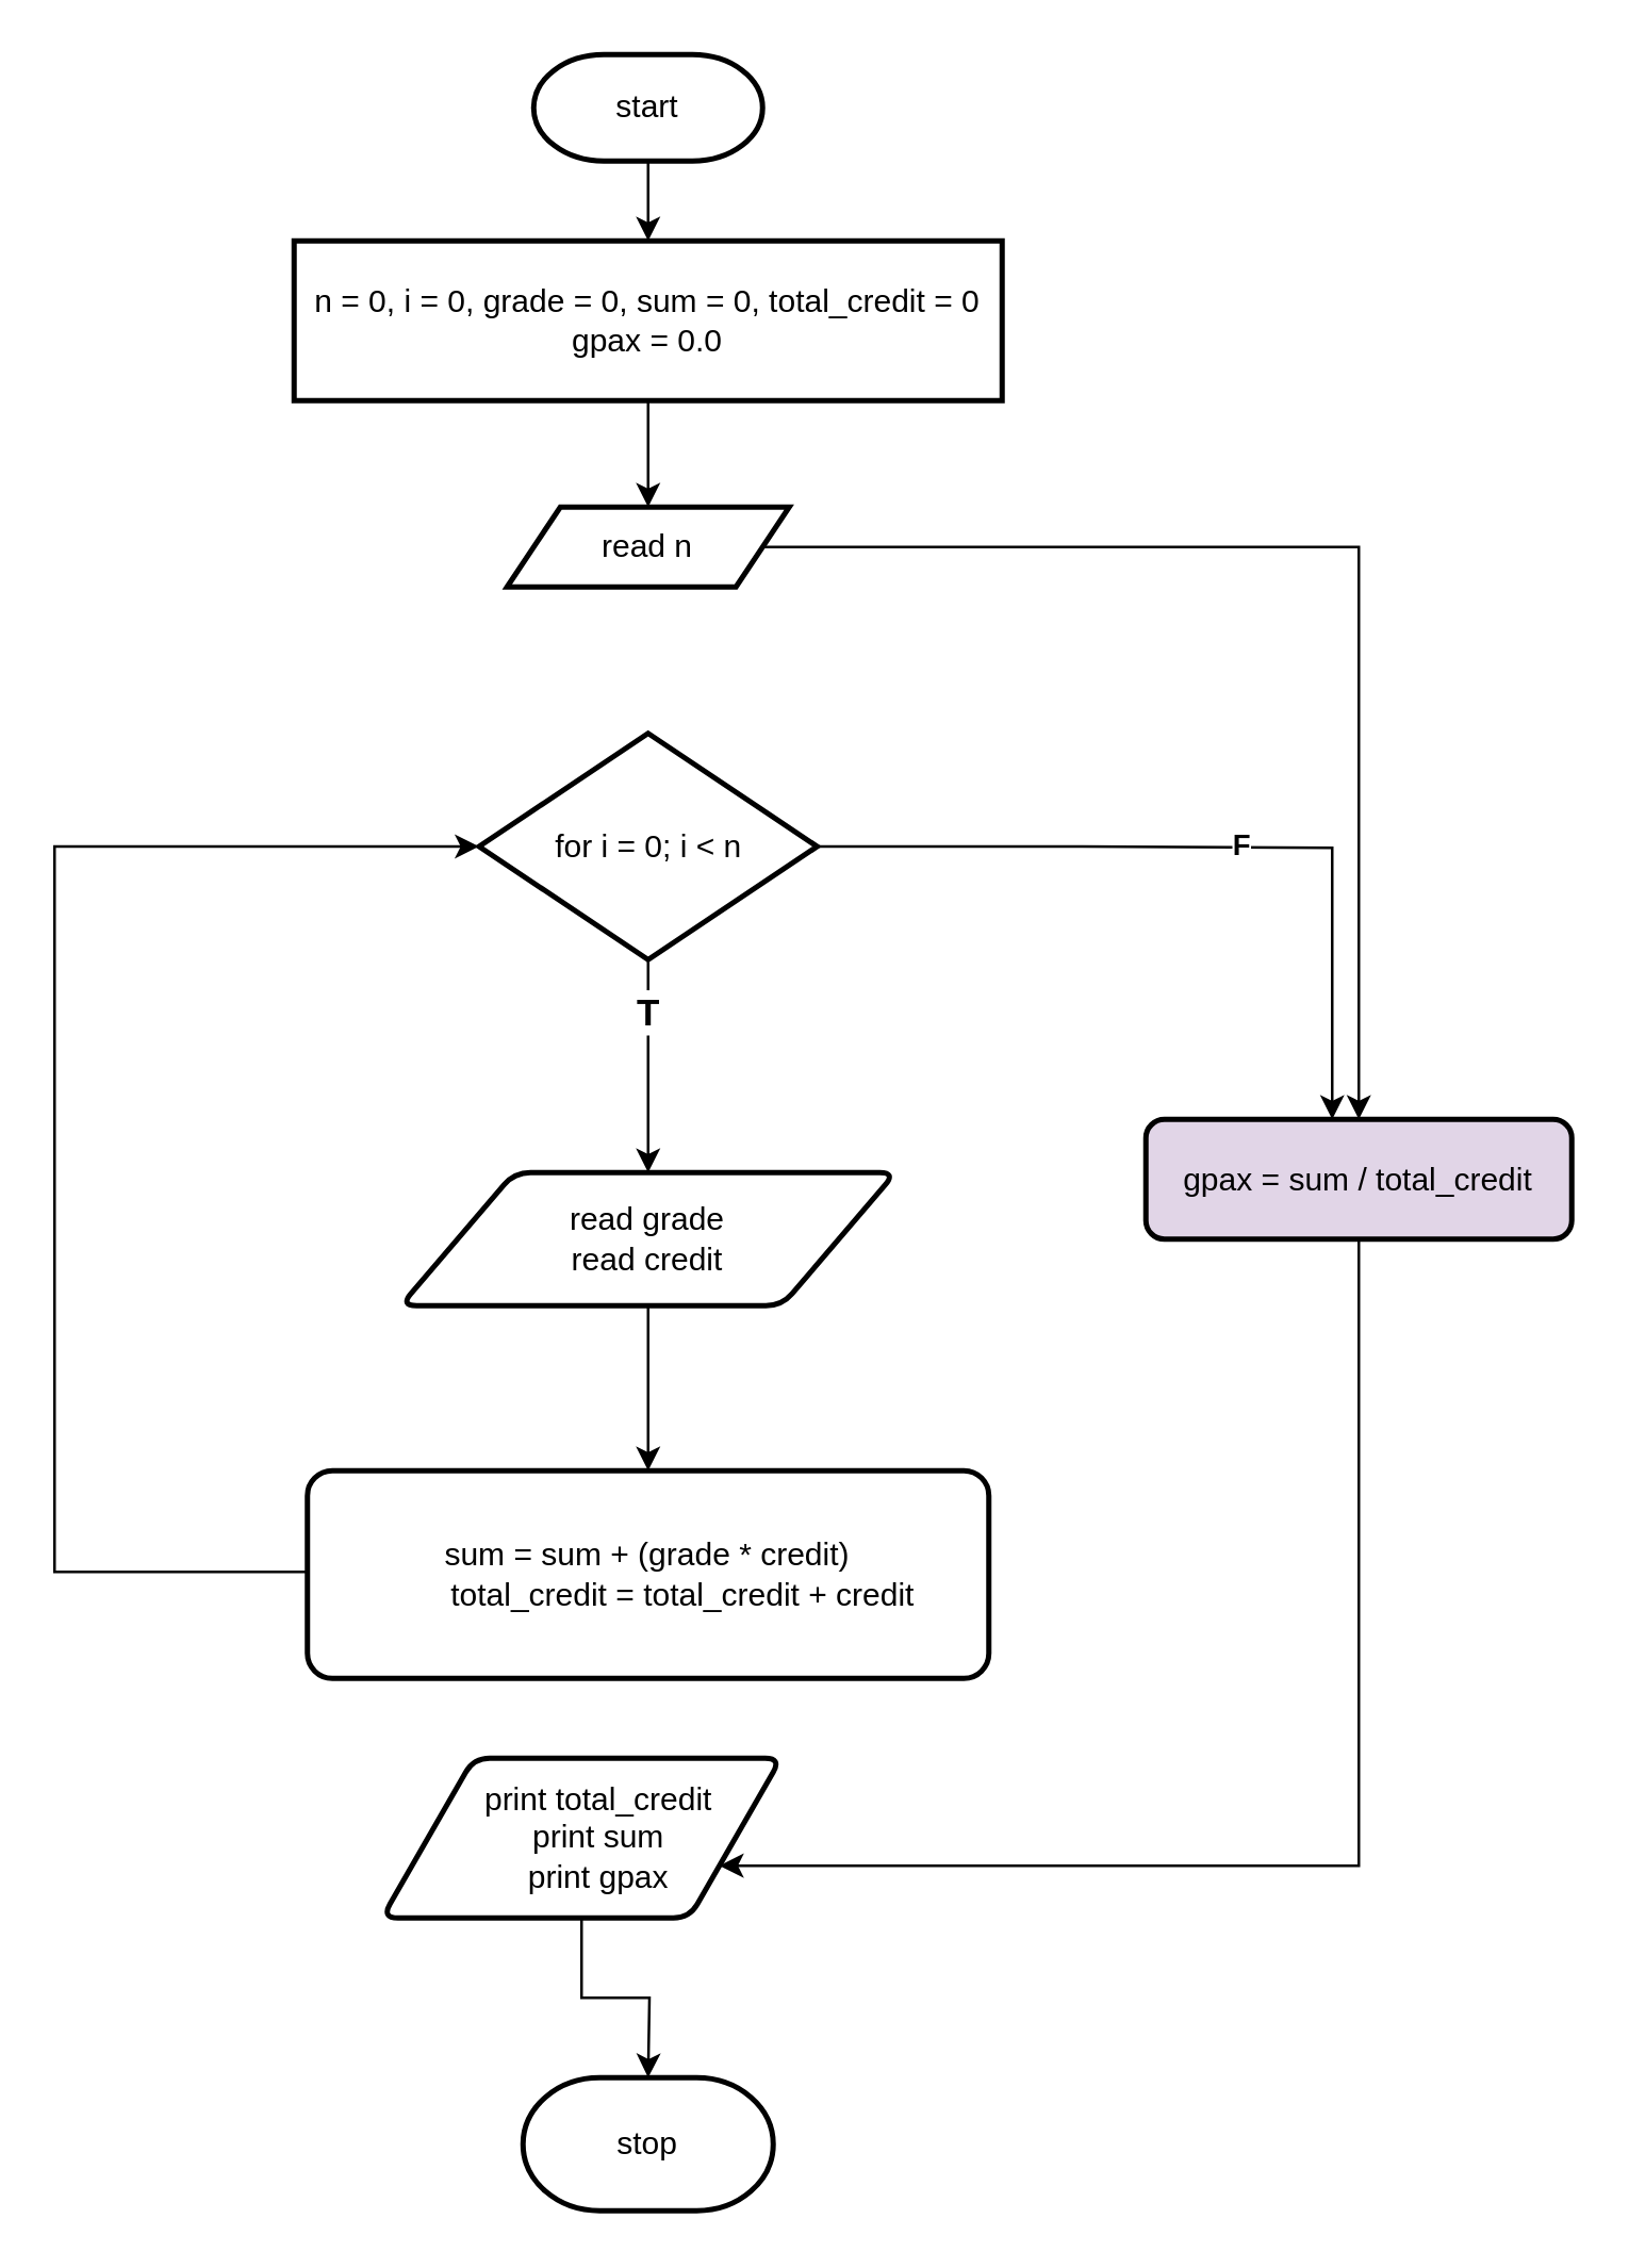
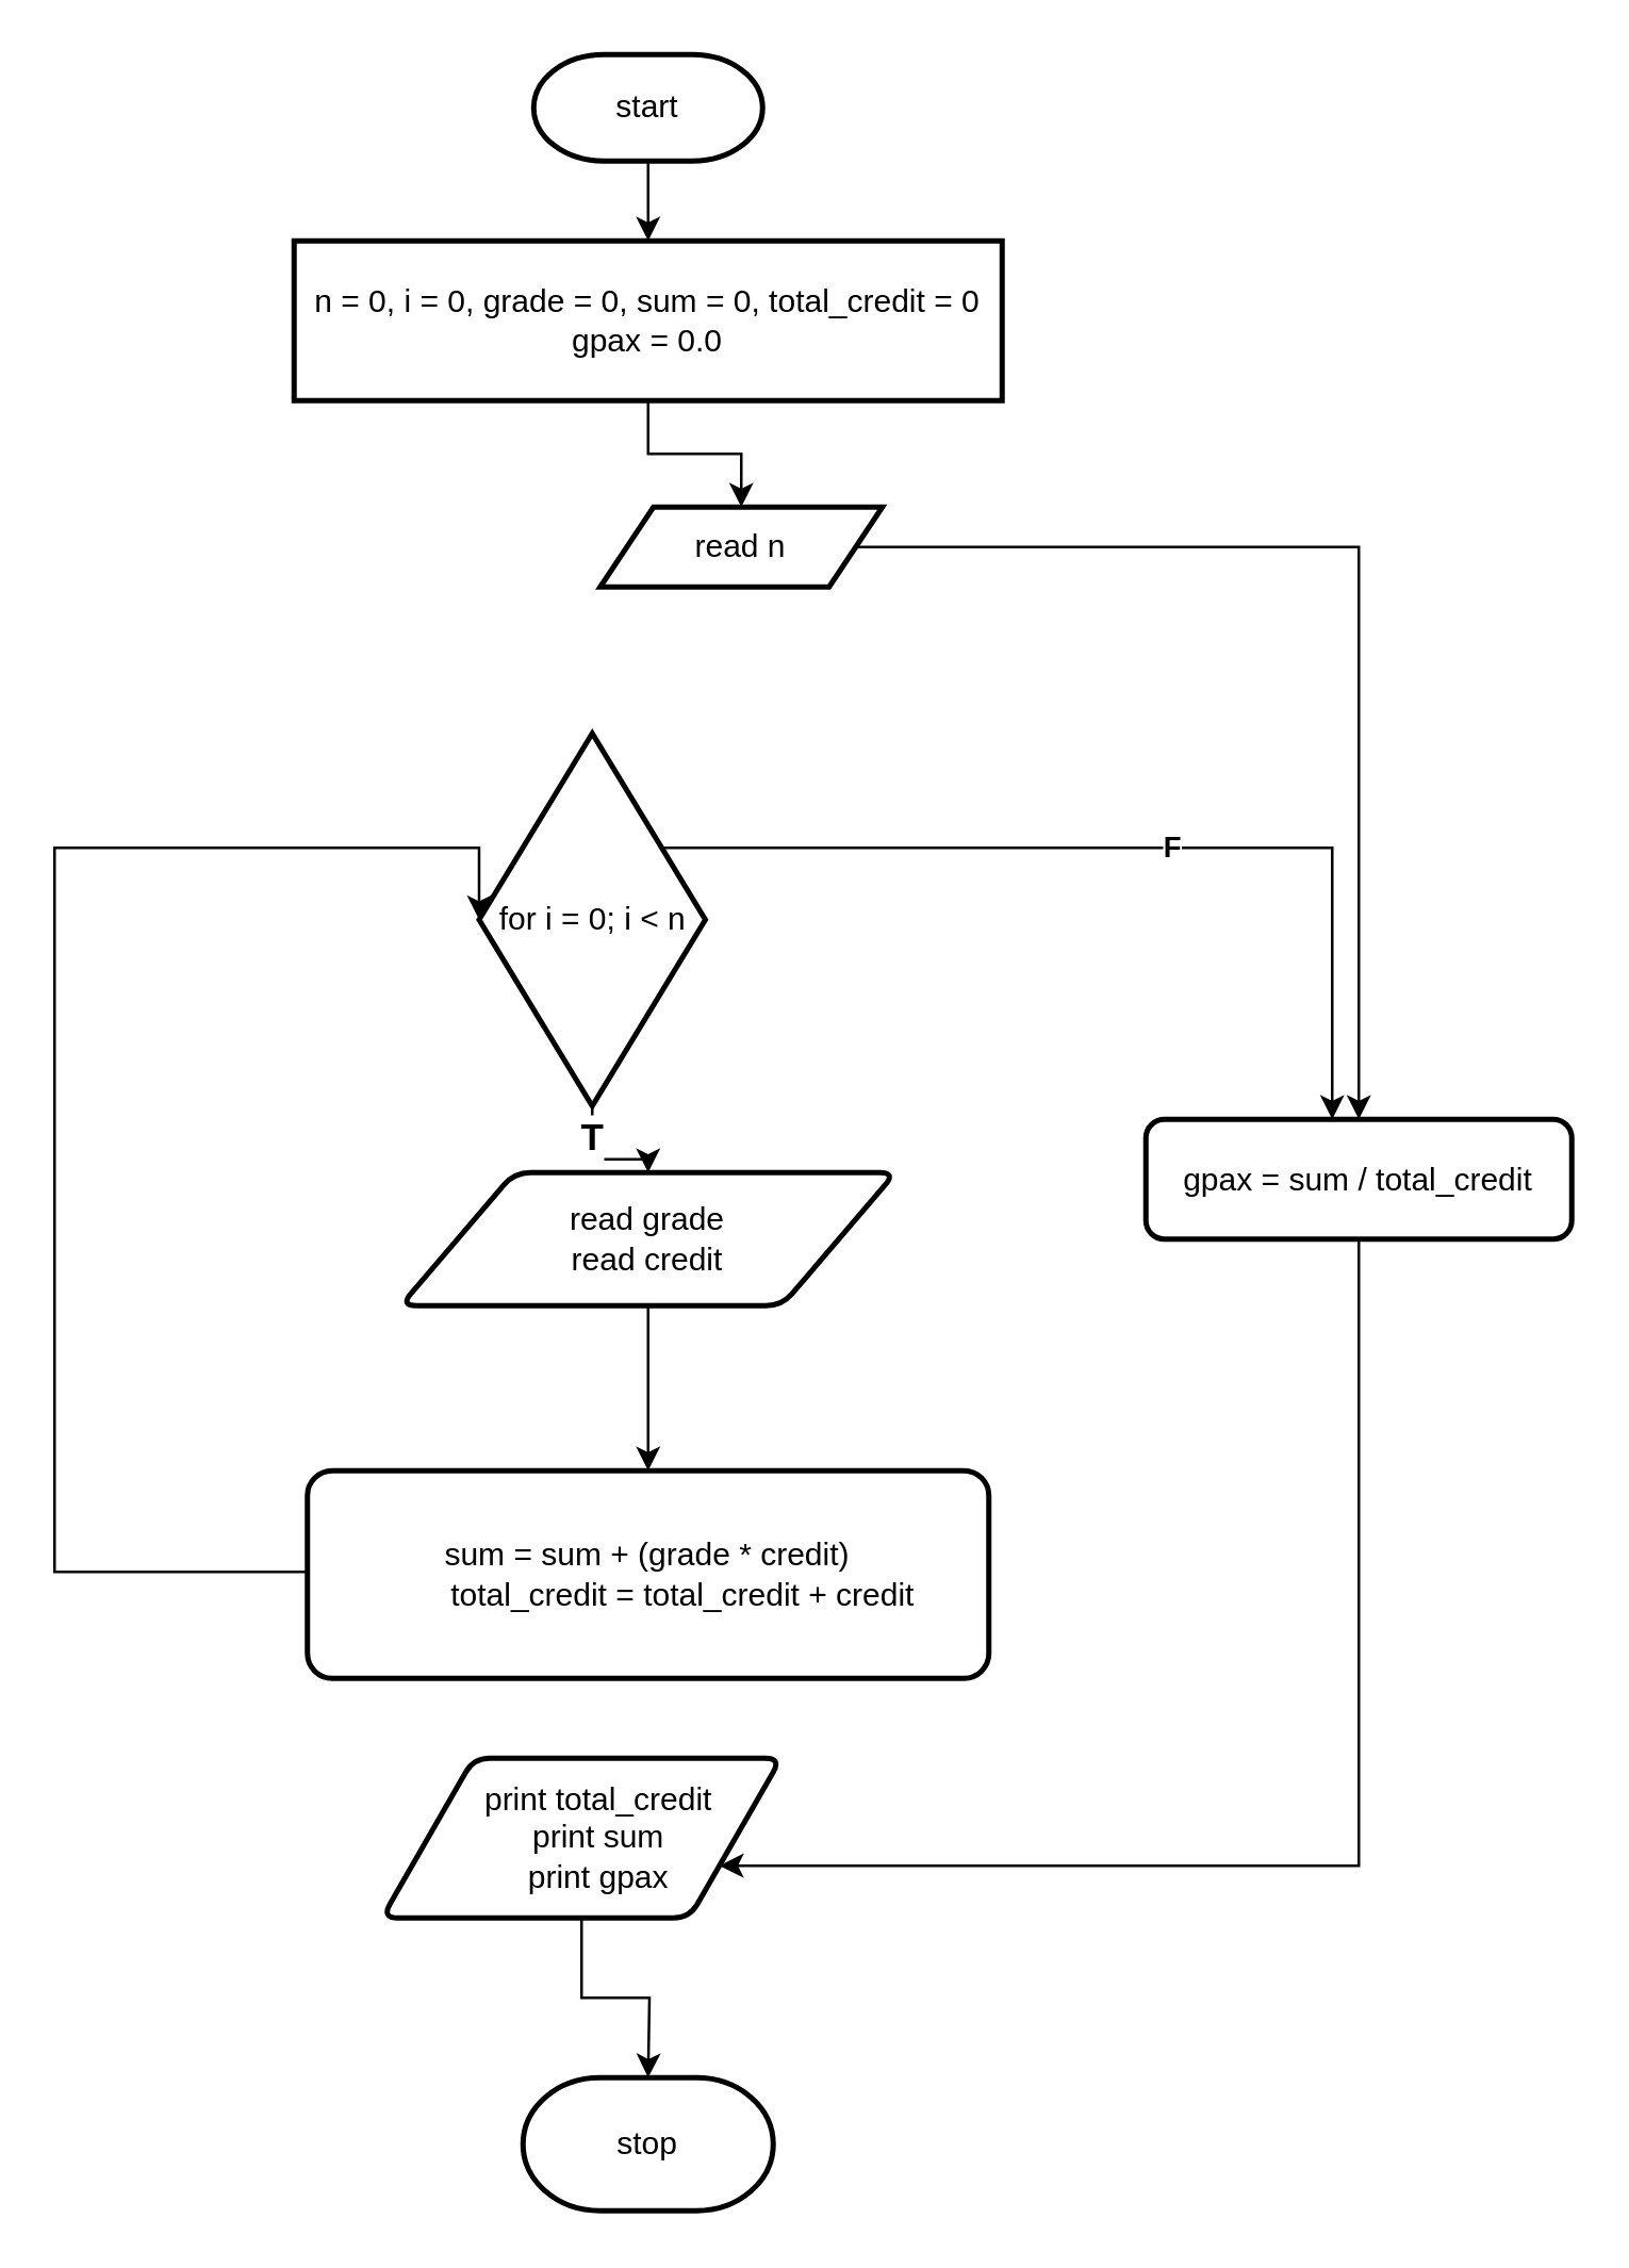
  <mxCell id="0" />
  <mxCell id="1" parent="0" />
  <mxCell id="2" value="" style="edgeStyle=orthogonalEdgeStyle;rounded=0;orthogonalLoop=1;jettySize=auto;html=1;" parent="1" source="3" target="5" edge="1"><mxGeometry relative="1" as="geometry" /></mxCell>
  <mxCell id="3" value="start" style="strokeWidth=2;html=1;shape=mxgraph.flowchart.terminator;whiteSpace=wrap;" parent="1" vertex="1"><mxGeometry x="200" y="20" width="86" height="40" as="geometry" /></mxCell>
  <mxCell id="4" value="" style="edgeStyle=orthogonalEdgeStyle;rounded=0;orthogonalLoop=1;jettySize=auto;html=1;" parent="1" source="5" target="7" edge="1"><mxGeometry relative="1" as="geometry" /></mxCell>
  <mxCell id="5" value="n = 0, i = 0, grade = 0, sum = 0, total_credit = 0&lt;div&gt;gpax = 0.0&lt;br&gt;&lt;/div&gt;" style="whiteSpace=wrap;html=1;strokeWidth=2;" parent="1" vertex="1"><mxGeometry x="110" y="90" width="266" height="60" as="geometry" /></mxCell>
  <mxCell id="6" value="" style="edgeStyle=orthogonalEdgeStyle;rounded=0;orthogonalLoop=1;jettySize=auto;html=1;" parent="1" source="7" target="18" edge="1"><mxGeometry relative="1" as="geometry" /></mxCell>
- <mxCell id="7" value="read n" style="shape=parallelogram;perimeter=parallelogramPerimeter;whiteSpace=wrap;html=1;fixedSize=1;strokeWidth=2;" parent="1" vertex="1"><mxGeometry x="190" y="190" width="106" height="30" as="geometry" /></mxCell>
+ <mxCell id="7" value="read n" style="shape=parallelogram;perimeter=parallelogramPerimeter;whiteSpace=wrap;html=1;fixedSize=1;strokeWidth=2;" parent="1" vertex="1"><mxGeometry x="225" y="190" width="106" height="30" as="geometry" /></mxCell>
  <mxCell id="8" style="edgeStyle=orthogonalEdgeStyle;rounded=0;orthogonalLoop=1;jettySize=auto;html=1;" parent="1" source="10" edge="1"><mxGeometry relative="1" as="geometry"><mxPoint x="500" y="420" as="targetPoint" /><Array as="points"><mxPoint x="397" y="318" /><mxPoint x="500" y="318" /></Array></mxGeometry></mxCell>
  <mxCell id="9" value="&lt;b&gt;F&lt;/b&gt;" style="edgeLabel;html=1;align=center;verticalAlign=middle;resizable=0;points=[];" parent="8" vertex="1" connectable="0"><mxGeometry x="0.077" y="1" relative="1" as="geometry"><mxPoint as="offset" /></mxGeometry></mxCell>
- <mxCell id="10" value="for i = 0; i &amp;lt; n" style="rhombus;whiteSpace=wrap;html=1;strokeWidth=2;" parent="1" vertex="1"><mxGeometry x="179.5" y="275" width="127" height="85" as="geometry" /></mxCell>
+ <mxCell id="10" value="for i = 0; i &amp;lt; n" style="rhombus;whiteSpace=wrap;html=1;strokeWidth=2;" parent="1" vertex="1"><mxGeometry x="179.5" y="275" width="85" height="140" as="geometry" /></mxCell>
  <mxCell id="11" value="" style="edgeStyle=orthogonalEdgeStyle;rounded=0;orthogonalLoop=1;jettySize=auto;html=1;" parent="1" source="10" target="14" edge="1"><mxGeometry relative="1" as="geometry"><mxPoint x="243" y="355" as="sourcePoint" /><mxPoint x="243" y="445" as="targetPoint" /></mxGeometry></mxCell>
  <mxCell id="12" value="&lt;b&gt;&lt;font style=&quot;font-size: 14px;&quot;&gt;T&lt;/font&gt;&lt;/b&gt;" style="edgeLabel;html=1;align=center;verticalAlign=middle;resizable=0;points=[];" parent="11" vertex="1" connectable="0"><mxGeometry x="-0.533" y="-1" relative="1" as="geometry"><mxPoint as="offset" /></mxGeometry></mxCell>
  <mxCell id="13" value="" style="edgeStyle=orthogonalEdgeStyle;rounded=0;orthogonalLoop=1;jettySize=auto;html=1;" parent="1" source="14" target="16" edge="1"><mxGeometry relative="1" as="geometry" /></mxCell>
  <mxCell id="14" value="&lt;div&gt;read grade&lt;/div&gt;&lt;div&gt;read credit&lt;/div&gt;" style="shape=parallelogram;html=1;strokeWidth=2;perimeter=parallelogramPerimeter;whiteSpace=wrap;rounded=1;arcSize=12;size=0.23;" parent="1" vertex="1"><mxGeometry x="150" y="440" width="186" height="50" as="geometry" /></mxCell>
  <mxCell id="15" style="edgeStyle=orthogonalEdgeStyle;rounded=0;orthogonalLoop=1;jettySize=auto;html=1;exitX=0;exitY=0.5;exitDx=0;exitDy=0;entryX=0;entryY=0.5;entryDx=0;entryDy=0;" parent="1" source="16" target="10" edge="1"><mxGeometry relative="1" as="geometry"><mxPoint x="30" y="248" as="targetPoint" /><Array as="points"><mxPoint x="115" y="590" /><mxPoint x="20" y="590" /><mxPoint x="20" y="318" /><mxPoint x="180" y="318" /></Array></mxGeometry></mxCell>
  <mxCell id="16" value="&lt;div&gt;sum = sum + (grade * credit)&lt;/div&gt;&lt;div&gt;&amp;nbsp; &amp;nbsp; &amp;nbsp; &amp;nbsp; total_credit = total_credit + credit&lt;/div&gt;" style="whiteSpace=wrap;html=1;strokeWidth=2;rounded=1;arcSize=12;" parent="1" vertex="1"><mxGeometry x="115" y="552" width="256" height="78" as="geometry" /></mxCell>
  <mxCell id="17" style="edgeStyle=orthogonalEdgeStyle;rounded=0;orthogonalLoop=1;jettySize=auto;html=1;entryX=1;entryY=0.75;entryDx=0;entryDy=0;" parent="1" source="18" target="20" edge="1"><mxGeometry relative="1" as="geometry"><mxPoint x="290" y="700" as="targetPoint" /><Array as="points"><mxPoint x="510" y="700" /></Array></mxGeometry></mxCell>
- <mxCell id="18" value="gpax = sum / total_credit" style="rounded=1;whiteSpace=wrap;html=1;absoluteArcSize=1;arcSize=14;strokeWidth=2;fillColor=#e1d5e7;" parent="1" vertex="1"><mxGeometry x="430" y="420" width="160" height="45" as="geometry" /></mxCell>
+ <mxCell id="18" value="gpax = sum / total_credit" style="rounded=1;whiteSpace=wrap;html=1;absoluteArcSize=1;arcSize=14;strokeWidth=2;" parent="1" vertex="1"><mxGeometry x="430" y="420" width="160" height="45" as="geometry" /></mxCell>
  <mxCell id="19" style="edgeStyle=orthogonalEdgeStyle;rounded=0;orthogonalLoop=1;jettySize=auto;html=1;exitX=0.5;exitY=1;exitDx=0;exitDy=0;" parent="1" source="20" edge="1"><mxGeometry relative="1" as="geometry"><mxPoint x="243" y="780" as="targetPoint" /></mxGeometry></mxCell>
  <mxCell id="20" value="&lt;div&gt;&amp;nbsp; &amp;nbsp; print total_credit&lt;/div&gt;&lt;div&gt;&amp;nbsp; &amp;nbsp; print sum&lt;/div&gt;&lt;div&gt;&amp;nbsp; &amp;nbsp; print gpax&lt;/div&gt;" style="shape=parallelogram;html=1;strokeWidth=2;perimeter=parallelogramPerimeter;whiteSpace=wrap;rounded=1;arcSize=12;size=0.23;" parent="1" vertex="1"><mxGeometry x="143" y="660" width="150" height="60" as="geometry" /></mxCell>
  <mxCell id="21" value="stop" style="strokeWidth=2;html=1;shape=mxgraph.flowchart.terminator;whiteSpace=wrap;" parent="1" vertex="1"><mxGeometry x="196" y="780" width="94" height="50" as="geometry" /></mxCell>
